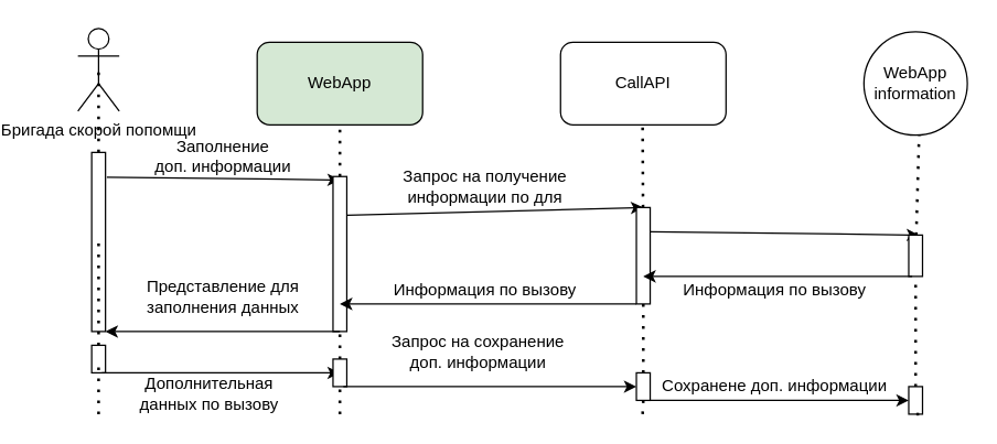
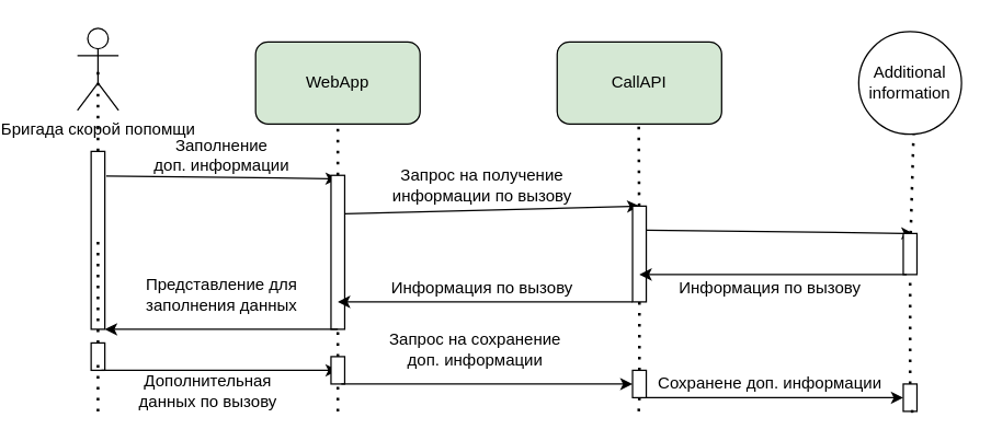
  <mxCell id="0" />
  <mxCell id="1" parent="0" />
  <mxCell id="2" value="Бригада скорой попомщи" style="shape=umlActor;verticalLabelPosition=bottom;verticalAlign=top;html=1;outlineConnect=0;" vertex="1" parent="1"><mxGeometry x="20" y="20" width="30" height="60" as="geometry" /></mxCell>
  <mxCell id="3" value="WebApp" style="rounded=1;whiteSpace=wrap;html=1;fillColor=#d5e8d4;" vertex="1" parent="1"><mxGeometry x="150" y="30" width="120" height="60" as="geometry" /></mxCell>
- <mxCell id="4" value="CallAPI" style="rounded=1;whiteSpace=wrap;html=1;" vertex="1" parent="1"><mxGeometry x="370" y="30" width="120" height="60" as="geometry" /></mxCell>
- <mxCell id="5" value="WebApp information" style="ellipse;whiteSpace=wrap;html=1;aspect=fixed;" vertex="1" parent="1"><mxGeometry x="590" y="22.5" width="75" height="75" as="geometry" /></mxCell>
+ <mxCell id="4" value="CallAPI" style="rounded=1;whiteSpace=wrap;html=1;fillColor=#d5e8d4;" vertex="1" parent="1"><mxGeometry x="370" y="30" width="120" height="60" as="geometry" /></mxCell>
+ <mxCell id="5" value="Additional information" style="ellipse;whiteSpace=wrap;html=1;aspect=fixed;" vertex="1" parent="1"><mxGeometry x="590" y="22.5" width="75" height="75" as="geometry" /></mxCell>
  <mxCell id="6" value="" style="endArrow=none;dashed=1;html=1;dashPattern=1 3;strokeWidth=2;rounded=0;entryX=0.5;entryY=0.5;entryDx=0;entryDy=0;entryPerimeter=0;startArrow=none;" edge="1" parent="1" source="10" target="2"><mxGeometry width="50" height="50" relative="1" as="geometry"><mxPoint x="35" y="300" as="sourcePoint" /><mxPoint x="220" y="240" as="targetPoint" /></mxGeometry></mxCell>
  <mxCell id="7" value="" style="endArrow=none;dashed=1;html=1;dashPattern=1 3;strokeWidth=2;rounded=0;entryX=0.5;entryY=1;entryDx=0;entryDy=0;startArrow=none;" edge="1" parent="1" source="14" target="3"><mxGeometry width="50" height="50" relative="1" as="geometry"><mxPoint x="210" y="300" as="sourcePoint" /><mxPoint x="350" y="200" as="targetPoint" /></mxGeometry></mxCell>
  <mxCell id="8" value="" style="endArrow=none;dashed=1;html=1;dashPattern=1 3;strokeWidth=2;rounded=0;entryX=0.5;entryY=1;entryDx=0;entryDy=0;startArrow=none;" edge="1" parent="1" source="17"><mxGeometry width="50" height="50" relative="1" as="geometry"><mxPoint x="429.5" y="300" as="sourcePoint" /><mxPoint x="429.5" y="90" as="targetPoint" /></mxGeometry></mxCell>
  <mxCell id="9" value="" style="endArrow=none;dashed=1;html=1;dashPattern=1 3;strokeWidth=2;rounded=0;entryX=0.5;entryY=1;entryDx=0;entryDy=0;startArrow=none;" edge="1" parent="1" source="21"><mxGeometry width="50" height="50" relative="1" as="geometry"><mxPoint x="630" y="300" as="sourcePoint" /><mxPoint x="630" y="97.5" as="targetPoint" /></mxGeometry></mxCell>
  <mxCell id="10" value="" style="rounded=0;whiteSpace=wrap;html=1;" vertex="1" parent="1"><mxGeometry x="30" y="110" width="10" height="130" as="geometry" /></mxCell>
  <mxCell id="11" value="" style="endArrow=none;dashed=1;html=1;dashPattern=1 3;strokeWidth=2;rounded=0;entryX=0.5;entryY=0.5;entryDx=0;entryDy=0;entryPerimeter=0;startArrow=none;" edge="1" parent="1" source="29" target="10"><mxGeometry width="50" height="50" relative="1" as="geometry"><mxPoint x="35" y="300" as="sourcePoint" /><mxPoint x="35" y="50" as="targetPoint" /></mxGeometry></mxCell>
  <mxCell id="12" value="" style="endArrow=classic;html=1;rounded=0;exitX=1.1;exitY=0.138;exitDx=0;exitDy=0;exitPerimeter=0;" edge="1" parent="1" source="10"><mxGeometry width="50" height="50" relative="1" as="geometry"><mxPoint x="120" y="260" as="sourcePoint" /><mxPoint x="210" y="130" as="targetPoint" /></mxGeometry></mxCell>
  <mxCell id="13" value="Заполнение&lt;br&gt;доп. информации" style="text;html=1;align=center;verticalAlign=middle;resizable=0;points=[];autosize=1;strokeColor=none;fillColor=none;" vertex="1" parent="1"><mxGeometry x="70" y="97.5" width="110" height="30" as="geometry" /></mxCell>
  <mxCell id="14" value="" style="rounded=0;whiteSpace=wrap;html=1;" vertex="1" parent="1"><mxGeometry x="205" y="127.5" width="10" height="112.5" as="geometry" /></mxCell>
  <mxCell id="15" value="" style="endArrow=none;dashed=1;html=1;dashPattern=1 3;strokeWidth=2;rounded=0;entryX=0.5;entryY=1;entryDx=0;entryDy=0;startArrow=none;" edge="1" parent="1" source="32" target="14"><mxGeometry width="50" height="50" relative="1" as="geometry"><mxPoint x="210" y="300" as="sourcePoint" /><mxPoint x="210" y="90" as="targetPoint" /></mxGeometry></mxCell>
  <mxCell id="16" value="" style="endArrow=classic;html=1;rounded=0;exitX=1;exitY=0.25;exitDx=0;exitDy=0;" edge="1" parent="1" source="14"><mxGeometry width="50" height="50" relative="1" as="geometry"><mxPoint x="260" y="170" as="sourcePoint" /><mxPoint x="430" y="150" as="targetPoint" /></mxGeometry></mxCell>
  <mxCell id="17" value="" style="rounded=0;whiteSpace=wrap;html=1;" vertex="1" parent="1"><mxGeometry x="425" y="150" width="10" height="70" as="geometry" /></mxCell>
  <mxCell id="18" value="" style="endArrow=none;dashed=1;html=1;dashPattern=1 3;strokeWidth=2;rounded=0;entryX=0.5;entryY=1;entryDx=0;entryDy=0;startArrow=none;" edge="1" parent="1" source="36" target="17"><mxGeometry width="50" height="50" relative="1" as="geometry"><mxPoint x="429.5" y="300" as="sourcePoint" /><mxPoint x="429.5" y="90" as="targetPoint" /></mxGeometry></mxCell>
  <mxCell id="19" value="" style="endArrow=classic;html=1;rounded=0;exitX=1;exitY=0.25;exitDx=0;exitDy=0;" edge="1" parent="1" source="17"><mxGeometry width="50" height="50" relative="1" as="geometry"><mxPoint x="530" y="180" as="sourcePoint" /><mxPoint x="630" y="170" as="targetPoint" /></mxGeometry></mxCell>
- <mxCell id="20" value="Запрос на получение&lt;br&gt;информации по для" style="text;html=1;align=center;verticalAlign=middle;resizable=0;points=[];autosize=1;strokeColor=none;fillColor=none;" vertex="1" parent="1"><mxGeometry x="240" y="120" width="150" height="30" as="geometry" /></mxCell>
+ <mxCell id="20" value="Запрос на получение&lt;br&gt;информации по вызову" style="text;html=1;align=center;verticalAlign=middle;resizable=0;points=[];autosize=1;strokeColor=none;fillColor=none;" vertex="1" parent="1"><mxGeometry x="240" y="120" width="150" height="30" as="geometry" /></mxCell>
  <mxCell id="21" value="" style="rounded=0;whiteSpace=wrap;html=1;" vertex="1" parent="1"><mxGeometry x="622.5" y="170" width="10" height="30" as="geometry" /></mxCell>
  <mxCell id="22" value="" style="endArrow=none;dashed=1;html=1;dashPattern=1 3;strokeWidth=2;rounded=0;entryX=0.5;entryY=1;entryDx=0;entryDy=0;startArrow=none;" edge="1" parent="1" source="38" target="21"><mxGeometry width="50" height="50" relative="1" as="geometry"><mxPoint x="630" y="300" as="sourcePoint" /><mxPoint x="630" y="97.5" as="targetPoint" /></mxGeometry></mxCell>
  <mxCell id="23" value="" style="endArrow=classic;html=1;rounded=0;exitX=0.25;exitY=1;exitDx=0;exitDy=0;" edge="1" parent="1" source="21"><mxGeometry width="50" height="50" relative="1" as="geometry"><mxPoint x="490" y="270" as="sourcePoint" /><mxPoint x="430" y="200" as="targetPoint" /></mxGeometry></mxCell>
  <mxCell id="24" value="Информация по вызову" style="text;html=1;align=center;verticalAlign=middle;resizable=0;points=[];autosize=1;strokeColor=none;fillColor=none;" vertex="1" parent="1"><mxGeometry x="450" y="200" width="150" height="20" as="geometry" /></mxCell>
  <mxCell id="25" value="" style="endArrow=classic;html=1;rounded=0;exitX=0;exitY=1;exitDx=0;exitDy=0;" edge="1" parent="1" source="17"><mxGeometry width="50" height="50" relative="1" as="geometry"><mxPoint x="350" y="270" as="sourcePoint" /><mxPoint x="210" y="220" as="targetPoint" /></mxGeometry></mxCell>
  <mxCell id="26" value="Информация по вызову" style="text;html=1;align=center;verticalAlign=middle;resizable=0;points=[];autosize=1;strokeColor=none;fillColor=none;" vertex="1" parent="1"><mxGeometry x="240" y="200" width="150" height="20" as="geometry" /></mxCell>
  <mxCell id="27" value="" style="endArrow=classic;html=1;rounded=0;" edge="1" parent="1"><mxGeometry width="50" height="50" relative="1" as="geometry"><mxPoint x="210" y="240" as="sourcePoint" /><mxPoint x="40" y="240" as="targetPoint" /></mxGeometry></mxCell>
  <mxCell id="28" value="Представление для&lt;br&gt;заполнения данных" style="text;html=1;align=center;verticalAlign=middle;resizable=0;points=[];autosize=1;strokeColor=none;fillColor=none;" vertex="1" parent="1"><mxGeometry x="60" y="200" width="130" height="30" as="geometry" /></mxCell>
  <mxCell id="29" value="" style="rounded=0;whiteSpace=wrap;html=1;" vertex="1" parent="1"><mxGeometry x="30" y="250" width="10" height="20" as="geometry" /></mxCell>
  <mxCell id="30" value="" style="endArrow=none;dashed=1;html=1;dashPattern=1 3;strokeWidth=2;rounded=0;entryX=0.5;entryY=0.5;entryDx=0;entryDy=0;entryPerimeter=0;" edge="1" parent="1" target="29"><mxGeometry width="50" height="50" relative="1" as="geometry"><mxPoint x="35" y="300" as="sourcePoint" /><mxPoint x="35" y="175" as="targetPoint" /></mxGeometry></mxCell>
  <mxCell id="31" value="" style="endArrow=classic;html=1;rounded=0;exitX=0.75;exitY=1;exitDx=0;exitDy=0;entryX=0.5;entryY=0.5;entryDx=0;entryDy=0;entryPerimeter=0;" edge="1" parent="1" source="29" target="32"><mxGeometry width="50" height="50" relative="1" as="geometry"><mxPoint x="120" y="330" as="sourcePoint" /><mxPoint x="200" y="270" as="targetPoint" /></mxGeometry></mxCell>
  <mxCell id="32" value="" style="rounded=0;whiteSpace=wrap;html=1;" vertex="1" parent="1"><mxGeometry x="205" y="260" width="10" height="20" as="geometry" /></mxCell>
  <mxCell id="33" value="" style="endArrow=none;dashed=1;html=1;dashPattern=1 3;strokeWidth=2;rounded=0;entryX=0.5;entryY=1;entryDx=0;entryDy=0;" edge="1" parent="1" target="32"><mxGeometry width="50" height="50" relative="1" as="geometry"><mxPoint x="210" y="300" as="sourcePoint" /><mxPoint x="210" y="240" as="targetPoint" /></mxGeometry></mxCell>
  <mxCell id="34" value="Дополнительная&lt;br&gt;данных по вызову" style="text;html=1;align=center;verticalAlign=middle;resizable=0;points=[];autosize=1;strokeColor=none;fillColor=none;" vertex="1" parent="1"><mxGeometry x="40" y="270" width="150" height="30" as="geometry" /></mxCell>
  <mxCell id="35" value="" style="endArrow=classic;html=1;rounded=0;exitX=0.75;exitY=1;exitDx=0;exitDy=0;entryX=0;entryY=0.5;entryDx=0;entryDy=0;" edge="1" parent="1" source="32" target="36"><mxGeometry width="50" height="50" relative="1" as="geometry"><mxPoint x="510" y="420" as="sourcePoint" /><mxPoint x="560" y="370" as="targetPoint" /></mxGeometry></mxCell>
  <mxCell id="36" value="" style="rounded=0;whiteSpace=wrap;html=1;" vertex="1" parent="1"><mxGeometry x="425" y="270" width="10" height="20" as="geometry" /></mxCell>
  <mxCell id="37" value="" style="endArrow=none;dashed=1;html=1;dashPattern=1 3;strokeWidth=2;rounded=0;entryX=0.5;entryY=1;entryDx=0;entryDy=0;" edge="1" parent="1" target="36"><mxGeometry width="50" height="50" relative="1" as="geometry"><mxPoint x="429.5" y="300" as="sourcePoint" /><mxPoint x="430" y="220" as="targetPoint" /></mxGeometry></mxCell>
  <mxCell id="38" value="" style="rounded=0;whiteSpace=wrap;html=1;" vertex="1" parent="1"><mxGeometry x="622.5" y="280" width="10" height="20" as="geometry" /></mxCell>
  <mxCell id="39" value="" style="endArrow=none;dashed=1;html=1;dashPattern=1 3;strokeWidth=2;rounded=0;entryX=0.5;entryY=1;entryDx=0;entryDy=0;" edge="1" parent="1" target="38"><mxGeometry width="50" height="50" relative="1" as="geometry"><mxPoint x="630" y="300" as="sourcePoint" /><mxPoint x="627.5" y="200" as="targetPoint" /></mxGeometry></mxCell>
  <mxCell id="40" value="" style="endArrow=classic;html=1;rounded=0;exitX=1;exitY=1;exitDx=0;exitDy=0;entryX=0;entryY=0.5;entryDx=0;entryDy=0;" edge="1" parent="1" source="36" target="38"><mxGeometry width="50" height="50" relative="1" as="geometry"><mxPoint x="610" y="430" as="sourcePoint" /><mxPoint x="660" y="380" as="targetPoint" /></mxGeometry></mxCell>
  <mxCell id="41" value="Запрос на сохранение&lt;br&gt;доп. информации" style="text;html=1;align=center;verticalAlign=middle;resizable=0;points=[];autosize=1;strokeColor=none;fillColor=none;" vertex="1" parent="1"><mxGeometry x="240" y="240" width="140" height="30" as="geometry" /></mxCell>
  <mxCell id="42" value="Сохранене доп. информации" style="text;html=1;align=center;verticalAlign=middle;resizable=0;points=[];autosize=1;strokeColor=none;fillColor=none;" vertex="1" parent="1"><mxGeometry x="435" y="270" width="180" height="20" as="geometry" /></mxCell>
